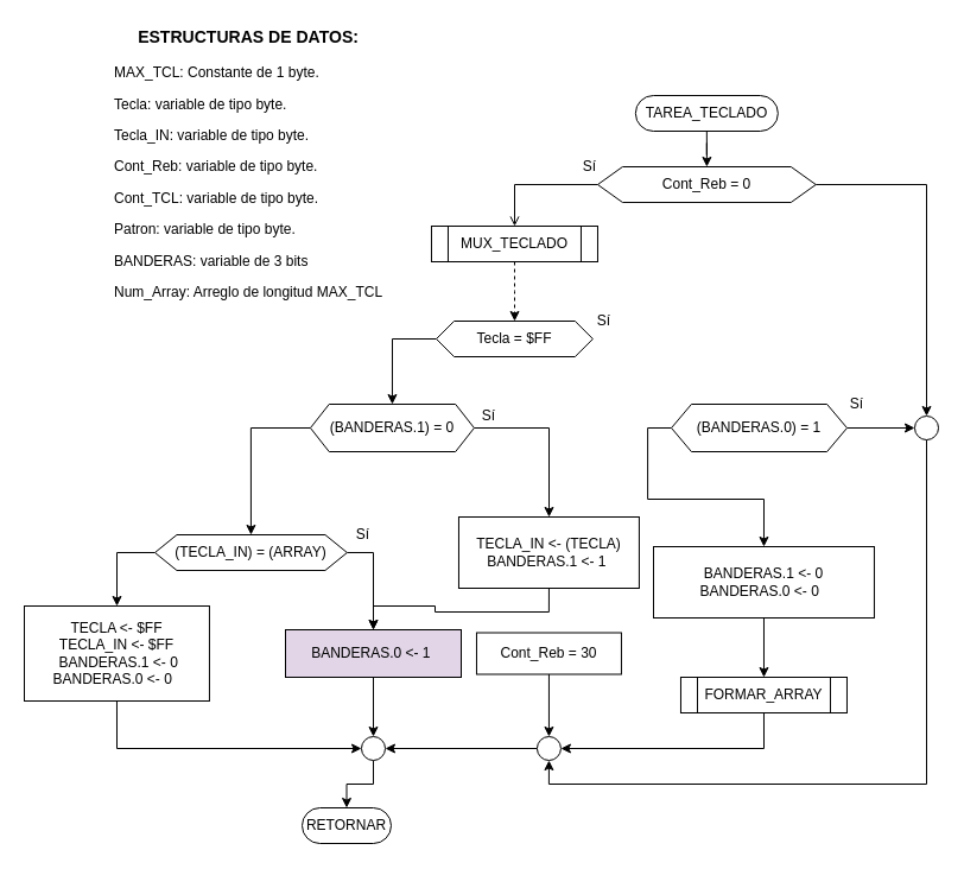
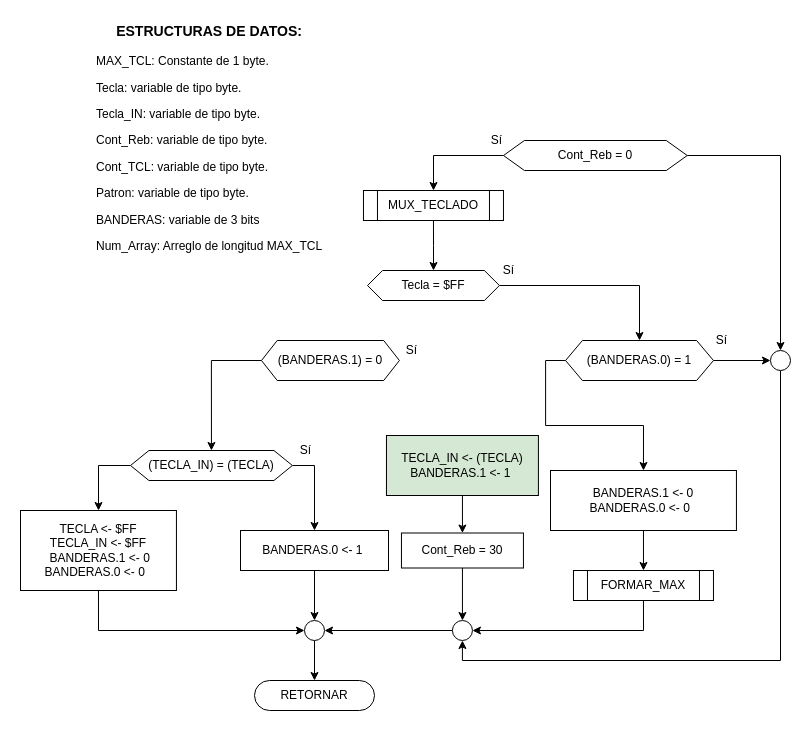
  <mxCell id="0" />
  <mxCell id="1" parent="0" />
- <mxCell id="2" style="edgeStyle=orthogonalEdgeStyle;rounded=0;orthogonalLoop=1;jettySize=auto;html=1;exitX=0.5;exitY=1;exitDx=0;exitDy=0;" parent="1" source="3" target="6" edge="1"><mxGeometry relative="1" as="geometry" /></mxCell>
- <mxCell id="3" value="TAREA_TECLADO" style="rounded=1;whiteSpace=wrap;html=1;fontSize=12;glass=0;strokeWidth=1;shadow=0;arcSize=50;" parent="1" vertex="1"><mxGeometry x="534.85" y="80" width="120" height="30" as="geometry" /></mxCell>
- <mxCell id="4" style="edgeStyle=orthogonalEdgeStyle;rounded=0;orthogonalLoop=1;jettySize=auto;html=1;exitX=0;exitY=0.5;exitDx=0;exitDy=0;endArrow=open;" parent="1" source="6" target="8" edge="1"><mxGeometry relative="1" as="geometry" /></mxCell>
+ <mxCell id="4" style="edgeStyle=orthogonalEdgeStyle;rounded=0;orthogonalLoop=1;jettySize=auto;html=1;exitX=0;exitY=0.5;exitDx=0;exitDy=0;" parent="1" source="6" target="8" edge="1"><mxGeometry relative="1" as="geometry" /></mxCell>
  <mxCell id="5" style="edgeStyle=orthogonalEdgeStyle;rounded=0;orthogonalLoop=1;jettySize=auto;html=1;exitX=1;exitY=0.5;exitDx=0;exitDy=0;entryX=0.5;entryY=0;entryDx=0;entryDy=0;" parent="1" source="6" target="10" edge="1"><mxGeometry relative="1" as="geometry" /></mxCell>
  <mxCell id="6" value="Cont_Reb = 0" style="shape=hexagon;perimeter=hexagonPerimeter2;whiteSpace=wrap;html=1;size=0.114;" parent="1" vertex="1"><mxGeometry x="502.97" y="140" width="183.76" height="30" as="geometry" /></mxCell>
- <mxCell id="7" style="edgeStyle=orthogonalEdgeStyle;rounded=0;orthogonalLoop=1;jettySize=auto;html=1;exitX=0.5;exitY=1;exitDx=0;exitDy=0;dashed=1;" parent="1" source="8" target="13" edge="1"><mxGeometry relative="1" as="geometry" /></mxCell>
+ <mxCell id="7" style="edgeStyle=orthogonalEdgeStyle;rounded=0;orthogonalLoop=1;jettySize=auto;html=1;exitX=0.5;exitY=1;exitDx=0;exitDy=0;" parent="1" source="8" target="13" edge="1"><mxGeometry relative="1" as="geometry" /></mxCell>
  <mxCell id="8" value="MUX_TECLADO" style="shape=process;whiteSpace=wrap;html=1;backgroundOutline=1;" parent="1" vertex="1"><mxGeometry x="362.97" y="190" width="140" height="30" as="geometry" /></mxCell>
  <mxCell id="9" style="edgeStyle=orthogonalEdgeStyle;rounded=0;orthogonalLoop=1;jettySize=auto;html=1;exitX=0.5;exitY=1;exitDx=0;exitDy=0;entryX=0.5;entryY=1;entryDx=0;entryDy=0;" parent="1" source="10" target="39" edge="1"><mxGeometry relative="1" as="geometry" /></mxCell>
  <mxCell id="10" value="" style="ellipse;whiteSpace=wrap;html=1;aspect=fixed;" parent="1" vertex="1"><mxGeometry x="770" y="350" width="20" height="20" as="geometry" /></mxCell>
- <mxCell id="11" style="edgeStyle=orthogonalEdgeStyle;rounded=0;orthogonalLoop=1;jettySize=auto;html=1;exitX=0;exitY=0.5;exitDx=0;exitDy=0;entryX=0.5;entryY=0;entryDx=0;entryDy=0;" parent="1" source="13" target="19" edge="1"><mxGeometry relative="1" as="geometry"><mxPoint x="333" y="310" as="targetPoint" /></mxGeometry></mxCell>
+ <mxCell id="12" style="edgeStyle=orthogonalEdgeStyle;rounded=0;orthogonalLoop=1;jettySize=auto;html=1;exitX=1;exitY=0.5;exitDx=0;exitDy=0;entryX=0.5;entryY=0;entryDx=0;entryDy=0;" parent="1" source="13" target="16" edge="1"><mxGeometry relative="1" as="geometry"><mxPoint x="643" y="310" as="targetPoint" /></mxGeometry></mxCell>
  <mxCell id="13" value="Tecla = $FF" style="shape=hexagon;perimeter=hexagonPerimeter2;whiteSpace=wrap;html=1;size=0.114;" parent="1" vertex="1"><mxGeometry x="367.03" y="270" width="131.88" height="30" as="geometry" /></mxCell>
  <mxCell id="14" style="edgeStyle=orthogonalEdgeStyle;rounded=0;orthogonalLoop=1;jettySize=auto;html=1;exitX=1;exitY=0.5;exitDx=0;exitDy=0;entryX=0;entryY=0.5;entryDx=0;entryDy=0;" parent="1" source="16" target="10" edge="1"><mxGeometry relative="1" as="geometry" /></mxCell>
  <mxCell id="15" style="edgeStyle=orthogonalEdgeStyle;rounded=0;orthogonalLoop=1;jettySize=auto;html=1;exitX=0;exitY=0.5;exitDx=0;exitDy=0;entryX=0.5;entryY=0;entryDx=0;entryDy=0;" parent="1" source="16" target="35" edge="1"><mxGeometry relative="1" as="geometry" /></mxCell>
  <mxCell id="16" value="(BANDERAS.0) = 1" style="shape=hexagon;perimeter=hexagonPerimeter2;whiteSpace=wrap;html=1;size=0.114;" parent="1" vertex="1"><mxGeometry x="565.06" y="340" width="147.91" height="40" as="geometry" /></mxCell>
- <mxCell id="17" style="edgeStyle=orthogonalEdgeStyle;rounded=0;orthogonalLoop=1;jettySize=auto;html=1;exitX=1;exitY=0.5;exitDx=0;exitDy=0;" parent="1" source="19" target="22" edge="1"><mxGeometry relative="1" as="geometry" /></mxCell>
  <mxCell id="18" style="edgeStyle=orthogonalEdgeStyle;rounded=0;orthogonalLoop=1;jettySize=auto;html=1;exitX=0;exitY=0.5;exitDx=0;exitDy=0;entryX=0.5;entryY=0;entryDx=0;entryDy=0;" parent="1" source="19" target="25" edge="1"><mxGeometry relative="1" as="geometry" /></mxCell>
  <mxCell id="19" value="(BANDERAS.1) = 0" style="shape=hexagon;perimeter=hexagonPerimeter2;whiteSpace=wrap;html=1;size=0.114;" parent="1" vertex="1"><mxGeometry x="261" y="340" width="137.91" height="40" as="geometry" /></mxCell>
  <mxCell id="20" value="Sí" style="text;html=1;align=center;verticalAlign=middle;resizable=0;points=[];autosize=1;" parent="1" vertex="1"><mxGeometry x="492.93" y="260" width="30" height="20" as="geometry" /></mxCell>
- <mxCell id="21" style="edgeStyle=orthogonalEdgeStyle;rounded=0;orthogonalLoop=1;jettySize=auto;html=1;exitX=0.5;exitY=1;exitDx=0;exitDy=0;" parent="1" source="22" target="27" edge="1"><mxGeometry relative="1" as="geometry" /></mxCell>
- <mxCell id="22" value="&lt;span&gt;TECLA_IN &amp;lt;- (TECLA)&lt;/span&gt;&lt;br&gt;&lt;span&gt;BANDERAS.1 &amp;lt;- 1&amp;nbsp;&lt;/span&gt;" style="rounded=0;whiteSpace=wrap;html=1;" parent="1" vertex="1"><mxGeometry x="385.96" y="435" width="151.96" height="60" as="geometry" /></mxCell>
+ <mxCell id="21" style="edgeStyle=orthogonalEdgeStyle;rounded=0;orthogonalLoop=1;jettySize=auto;html=1;exitX=0.5;exitY=1;exitDx=0;exitDy=0;entryX=0.5;entryY=0;entryDx=0;entryDy=0;" parent="1" source="22" target="45" edge="1"><mxGeometry relative="1" as="geometry" /></mxCell>
+ <mxCell id="22" value="&lt;span&gt;TECLA_IN &amp;lt;- (TECLA)&lt;/span&gt;&lt;br&gt;&lt;span&gt;BANDERAS.1 &amp;lt;- 1&amp;nbsp;&lt;/span&gt;" style="rounded=0;whiteSpace=wrap;html=1;fillColor=#d5e8d4;" parent="1" vertex="1"><mxGeometry x="385.96" y="435" width="151.96" height="60" as="geometry" /></mxCell>
  <mxCell id="23" style="edgeStyle=orthogonalEdgeStyle;rounded=0;orthogonalLoop=1;jettySize=auto;html=1;exitX=1;exitY=0.5;exitDx=0;exitDy=0;" parent="1" source="25" target="27" edge="1"><mxGeometry relative="1" as="geometry" /></mxCell>
  <mxCell id="24" style="edgeStyle=orthogonalEdgeStyle;rounded=0;orthogonalLoop=1;jettySize=auto;html=1;exitX=0;exitY=0.5;exitDx=0;exitDy=0;" parent="1" source="25" target="31" edge="1"><mxGeometry relative="1" as="geometry" /></mxCell>
- <mxCell id="25" value="(TECLA_IN) = (ARRAY)" style="shape=hexagon;perimeter=hexagonPerimeter2;whiteSpace=wrap;html=1;size=0.114;" parent="1" vertex="1"><mxGeometry x="130" y="450" width="161.88" height="30" as="geometry" /></mxCell>
+ <mxCell id="25" value="(TECLA_IN) = (TECLA)" style="shape=hexagon;perimeter=hexagonPerimeter2;whiteSpace=wrap;html=1;size=0.114;" parent="1" vertex="1"><mxGeometry x="130" y="450" width="161.88" height="30" as="geometry" /></mxCell>
  <mxCell id="26" style="edgeStyle=orthogonalEdgeStyle;rounded=0;orthogonalLoop=1;jettySize=auto;html=1;exitX=0.5;exitY=1;exitDx=0;exitDy=0;entryX=0.5;entryY=0;entryDx=0;entryDy=0;" parent="1" source="27" target="29" edge="1"><mxGeometry relative="1" as="geometry" /></mxCell>
- <mxCell id="27" value="&lt;span&gt;BANDERAS.0 &amp;lt;- 1&amp;nbsp;&lt;/span&gt;" style="rounded=0;whiteSpace=wrap;html=1;fillColor=#e1d5e7;" parent="1" vertex="1"><mxGeometry x="240" y="530" width="148" height="40" as="geometry" /></mxCell>
+ <mxCell id="27" value="&lt;span&gt;BANDERAS.0 &amp;lt;- 1&amp;nbsp;&lt;/span&gt;" style="rounded=0;whiteSpace=wrap;html=1;" parent="1" vertex="1"><mxGeometry x="240" y="530" width="148" height="40" as="geometry" /></mxCell>
  <mxCell id="28" style="edgeStyle=orthogonalEdgeStyle;rounded=0;orthogonalLoop=1;jettySize=auto;html=1;exitX=0.5;exitY=1;exitDx=0;exitDy=0;" parent="1" source="29" target="40" edge="1"><mxGeometry relative="1" as="geometry" /></mxCell>
  <mxCell id="29" value="" style="ellipse;whiteSpace=wrap;html=1;aspect=fixed;" parent="1" vertex="1"><mxGeometry x="304" y="620" width="20" height="20" as="geometry" /></mxCell>
  <mxCell id="30" style="edgeStyle=orthogonalEdgeStyle;rounded=0;orthogonalLoop=1;jettySize=auto;html=1;exitX=0.5;exitY=1;exitDx=0;exitDy=0;entryX=0;entryY=0.5;entryDx=0;entryDy=0;" parent="1" source="31" target="29" edge="1"><mxGeometry relative="1" as="geometry" /></mxCell>
  <mxCell id="31" value="&lt;span&gt;TECLA &amp;lt;- $FF&lt;/span&gt;&lt;br&gt;TECLA_IN &amp;lt;- $FF&lt;br&gt;&amp;nbsp;BANDERAS.1 &amp;lt;- 0&lt;br&gt;BANDERAS.0 &amp;lt;- 0&amp;nbsp;&amp;nbsp;" style="rounded=0;whiteSpace=wrap;html=1;" parent="1" vertex="1"><mxGeometry x="20" y="510" width="155.94" height="80" as="geometry" /></mxCell>
  <mxCell id="32" value="Sí" style="text;html=1;align=center;verticalAlign=middle;resizable=0;points=[];autosize=1;" parent="1" vertex="1"><mxGeometry x="395.94" y="340" width="30" height="20" as="geometry" /></mxCell>
  <mxCell id="33" value="Sí" style="text;html=1;align=center;verticalAlign=middle;resizable=0;points=[];autosize=1;" parent="1" vertex="1"><mxGeometry x="290" y="440" width="30" height="20" as="geometry" /></mxCell>
  <mxCell id="34" style="edgeStyle=orthogonalEdgeStyle;rounded=0;orthogonalLoop=1;jettySize=auto;html=1;exitX=0.5;exitY=1;exitDx=0;exitDy=0;" parent="1" source="35" target="37" edge="1"><mxGeometry relative="1" as="geometry" /></mxCell>
- <mxCell id="35" value="BANDERAS.1 &amp;lt;- 0&lt;br&gt;BANDERAS.0 &amp;lt;- 0&amp;nbsp;&amp;nbsp;" style="rounded=0;whiteSpace=wrap;html=1;" parent="1" vertex="1"><mxGeometry x="550" y="460" width="185.94" height="60" as="geometry" /></mxCell>
+ <mxCell id="35" value="BANDERAS.1 &amp;lt;- 0&lt;br&gt;BANDERAS.0 &amp;lt;- 0&amp;nbsp;&amp;nbsp;" style="rounded=0;whiteSpace=wrap;html=1;" parent="1" vertex="1"><mxGeometry x="550" y="470" width="185.94" height="60" as="geometry" /></mxCell>
  <mxCell id="36" style="edgeStyle=orthogonalEdgeStyle;rounded=0;orthogonalLoop=1;jettySize=auto;html=1;exitX=0.5;exitY=1;exitDx=0;exitDy=0;entryX=1;entryY=0.5;entryDx=0;entryDy=0;" parent="1" source="37" target="39" edge="1"><mxGeometry relative="1" as="geometry" /></mxCell>
- <mxCell id="37" value="FORMAR_ARRAY" style="shape=process;whiteSpace=wrap;html=1;backgroundOutline=1;" parent="1" vertex="1"><mxGeometry x="572.97" y="570" width="140" height="30" as="geometry" /></mxCell>
+ <mxCell id="37" value="FORMAR_MAX" style="shape=process;whiteSpace=wrap;html=1;backgroundOutline=1;" parent="1" vertex="1"><mxGeometry x="572.97" y="570" width="140" height="30" as="geometry" /></mxCell>
  <mxCell id="38" style="edgeStyle=orthogonalEdgeStyle;rounded=0;orthogonalLoop=1;jettySize=auto;html=1;exitX=0;exitY=0.5;exitDx=0;exitDy=0;entryX=1;entryY=0.5;entryDx=0;entryDy=0;" parent="1" source="39" target="29" edge="1"><mxGeometry relative="1" as="geometry" /></mxCell>
  <mxCell id="39" value="" style="ellipse;whiteSpace=wrap;html=1;aspect=fixed;" parent="1" vertex="1"><mxGeometry x="451.94" y="620" width="20" height="20" as="geometry" /></mxCell>
- <mxCell id="40" value="RETORNAR" style="rounded=1;whiteSpace=wrap;html=1;fontSize=12;glass=0;strokeWidth=1;shadow=0;arcSize=50;" parent="1" vertex="1"><mxGeometry x="254" y="680" width="75" height="30" as="geometry" /></mxCell>
+ <mxCell id="40" value="RETORNAR" style="rounded=1;whiteSpace=wrap;html=1;fontSize=12;glass=0;strokeWidth=1;shadow=0;arcSize=50;" parent="1" vertex="1"><mxGeometry x="254" y="680" width="120" height="30" as="geometry" /></mxCell>
  <mxCell id="41" value="Sí" style="text;html=1;align=center;verticalAlign=middle;resizable=0;points=[];autosize=1;" parent="1" vertex="1"><mxGeometry x="705.94" y="330" width="30" height="20" as="geometry" /></mxCell>
  <mxCell id="42" value="&lt;h3 style=&quot;text-align: center&quot;&gt;ESTRUCTURAS DE DATOS:&lt;/h3&gt;&lt;p&gt;MAX_TCL: Constante de 1 byte.&lt;/p&gt;&lt;p&gt;Tecla: variable de tipo byte.&lt;/p&gt;&lt;p&gt;Tecla_IN: variable de tipo byte.&lt;/p&gt;&lt;p&gt;Cont_Reb: variable de tipo byte.&lt;br&gt;&lt;/p&gt;&lt;p&gt;Cont_TCL: variable de tipo byte.&lt;/p&gt;&lt;p&gt;Patron: variable de tipo byte.&lt;br&gt;&lt;/p&gt;&lt;p&gt;BANDERAS: variable de 3 bits&lt;/p&gt;&lt;p&gt;Num_Array: Arreglo de longitud MAX_TCL&lt;/p&gt;&lt;p&gt;&lt;br&gt;&lt;/p&gt;&lt;p&gt;&lt;/p&gt;" style="text;html=1;strokeColor=none;fillColor=none;align=left;verticalAlign=middle;whiteSpace=wrap;rounded=0;" parent="1" vertex="1"><mxGeometry x="94.29" y="20" width="268.68" height="260" as="geometry" /></mxCell>
  <mxCell id="43" value="Sí" style="text;html=1;align=center;verticalAlign=middle;resizable=0;points=[];autosize=1;" parent="1" vertex="1"><mxGeometry x="481" y="130" width="30" height="20" as="geometry" /></mxCell>
  <mxCell id="44" style="edgeStyle=orthogonalEdgeStyle;rounded=0;orthogonalLoop=1;jettySize=auto;html=1;exitX=0.5;exitY=1;exitDx=0;exitDy=0;entryX=0.5;entryY=0;entryDx=0;entryDy=0;" parent="1" source="45" target="39" edge="1"><mxGeometry relative="1" as="geometry" /></mxCell>
  <mxCell id="45" value="Cont_Reb = 30" style="rounded=0;whiteSpace=wrap;html=1;" parent="1" vertex="1"><mxGeometry x="400.96" y="532.5" width="121.97" height="35" as="geometry" /></mxCell>
